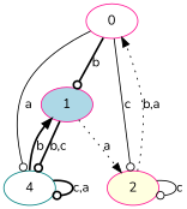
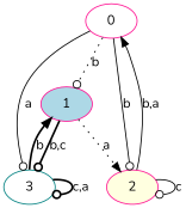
  digraph {
    d2tdocpreamble="\usetikzlibrary{automata}"
    d2tfigpreamble="\tikzstyle{every state}= [ draw=blue!50,very thick,fill=blue!20]  \tikzstyle{auto}= [fill=white]"
    fontname=Nunito
    ranksep=0.5
    node [color=deeppink fillcolor=white fontname=Nunito style="state,filled"]
    edge [arrowhead=odot fontname=Nunito lblstyle=auto style=dotted topath="bend right"]
    n1 [label=0 style="state, initial,filled"]
    n2 [fillcolor=lightblue label=1]
    n3 [fillcolor=lightyellow label=2 style="state, accepting,filled"]
-   n4 [color=teal label=4]
-   n1 -> n2 [label=b style=bold]
-   n1 -> n3 [label=c style=solid]
+   n4 [color=teal label=3]
+   n1 -> n2 [label=b]
+   n1 -> n3 [label=b style=solid]
    n1 -> n4 [label=a style=solid]
    n2 -> n3 [arrowhead=normal label=a]
    n2 -> n4 [label="b,c" style=bold]
-   n3 -> n1 [arrowhead=normal label="b,a"]
+   n3 -> n1 [arrowhead=normal label="b,a" style=solid]
    n3 -> n3 [label=c style=solid topath="loop above"]
    n4 -> n2 [arrowhead=normal label=b style=bold]
    n4 -> n4 [label="c,a" style=bold topath="loop above"]
  }
